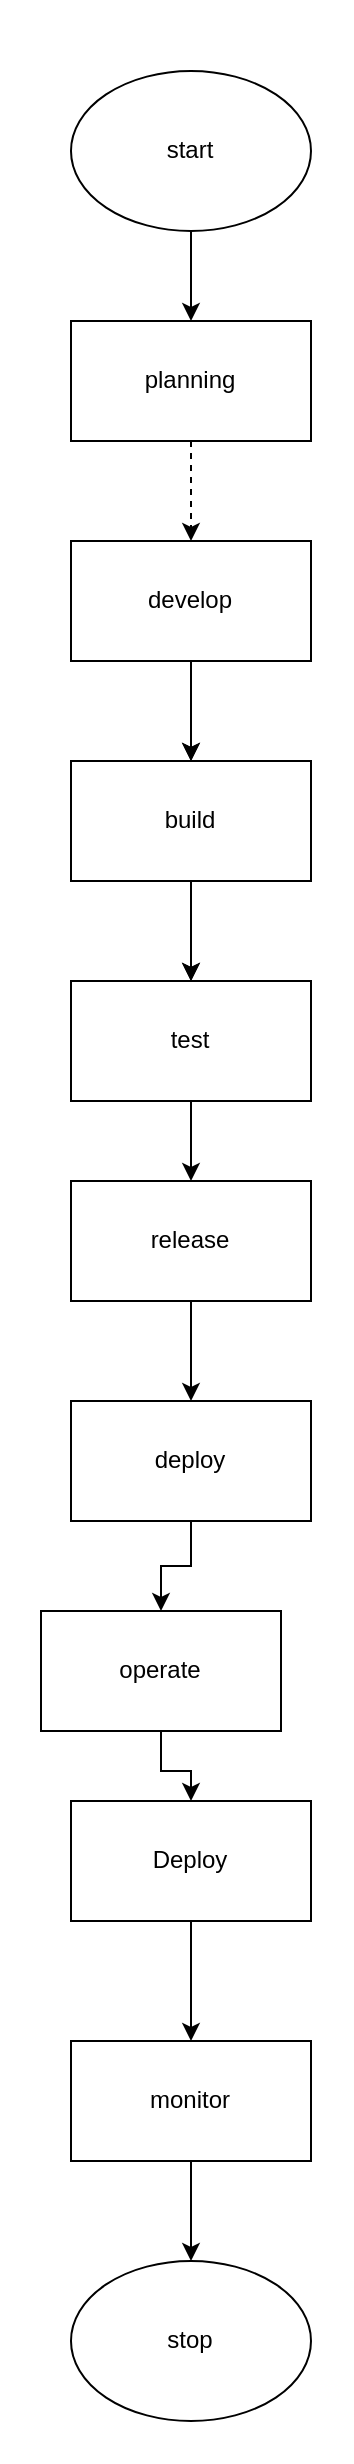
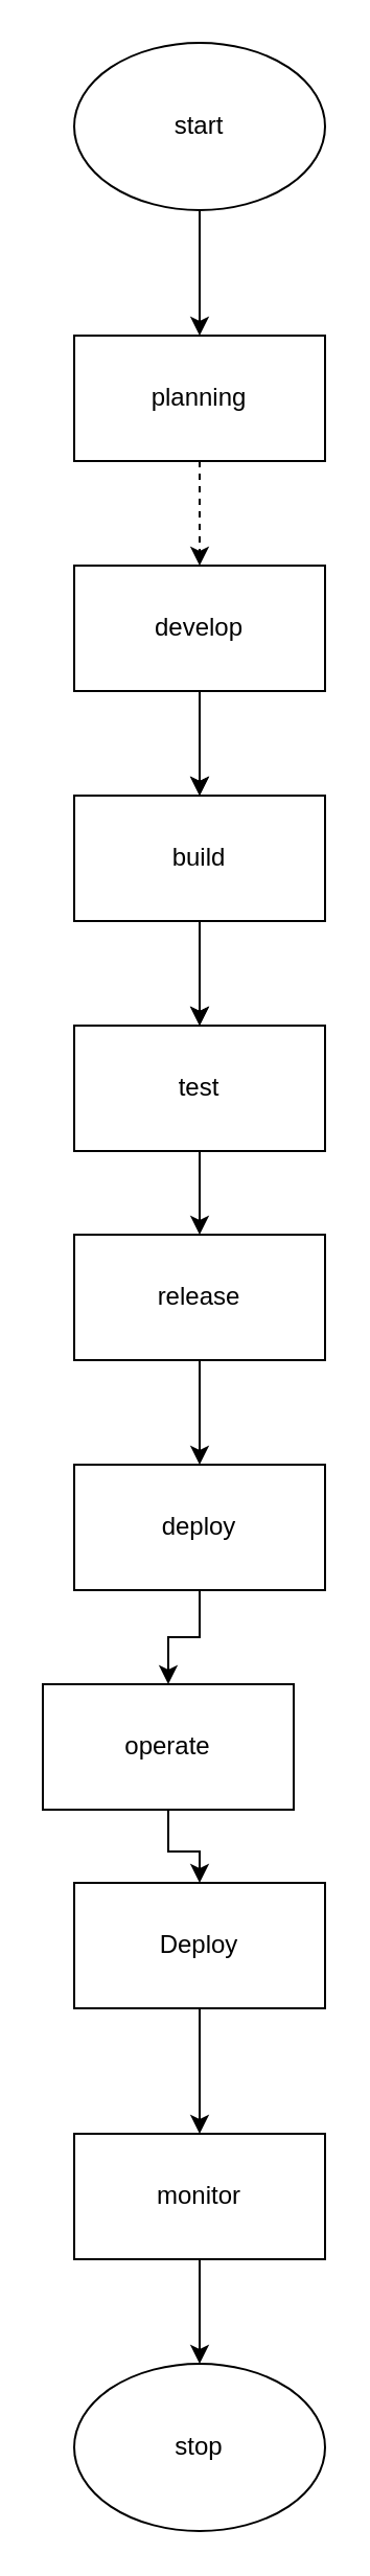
  <mxCell id="0" />
  <mxCell id="1" parent="0" />
  <mxCell id="2" value="" style="edgeStyle=orthogonalEdgeStyle;rounded=0;orthogonalLoop=1;jettySize=auto;html=1;" edge="1" parent="1" source="3" target="5"><mxGeometry relative="1" as="geometry" /></mxCell>
- <mxCell id="3" value="start" style="ellipse;whiteSpace=wrap;html=1;" vertex="1" parent="1"><mxGeometry x="35" y="35" width="120" height="80" as="geometry" /></mxCell>
+ <mxCell id="3" value="start" style="ellipse;whiteSpace=wrap;html=1;" vertex="1" parent="1"><mxGeometry x="35" y="20" width="120" height="80" as="geometry" /></mxCell>
  <mxCell id="4" value="" style="endArrow=none;html=1;rounded=0;" edge="1" parent="1"><mxGeometry width="50" height="50" relative="1" as="geometry"><mxPoint x="115" y="1170" as="sourcePoint" /><mxPoint x="115" y="1170" as="targetPoint" /><Array as="points"><mxPoint x="115" y="1140" /></Array></mxGeometry></mxCell>
  <mxCell id="5" value="planning" style="rounded=0;whiteSpace=wrap;html=1;" vertex="1" parent="1"><mxGeometry x="35" y="160" width="120" height="60" as="geometry" /></mxCell>
  <mxCell id="6" value="" style="edgeStyle=orthogonalEdgeStyle;rounded=0;orthogonalLoop=1;jettySize=auto;html=1;" edge="1" parent="1" source="21" target="23"><mxGeometry relative="1" as="geometry" /></mxCell>
  <mxCell id="7" value="" style="edgeStyle=orthogonalEdgeStyle;rounded=0;orthogonalLoop=1;jettySize=auto;html=1;" edge="1" parent="1" source="23" target="25"><mxGeometry relative="1" as="geometry" /></mxCell>
  <mxCell id="8" value="" style="edgeStyle=orthogonalEdgeStyle;rounded=0;orthogonalLoop=1;jettySize=auto;html=1;" edge="1" parent="1" source="25" target="10"><mxGeometry relative="1" as="geometry" /></mxCell>
  <mxCell id="9" value="" style="edgeStyle=orthogonalEdgeStyle;rounded=0;orthogonalLoop=1;jettySize=auto;html=1;" edge="1" parent="1" source="10" target="12"><mxGeometry relative="1" as="geometry" /></mxCell>
  <mxCell id="10" value="release" style="rounded=0;whiteSpace=wrap;html=1;" vertex="1" parent="1"><mxGeometry x="35" y="590" width="120" height="60" as="geometry" /></mxCell>
  <mxCell id="11" value="" style="edgeStyle=orthogonalEdgeStyle;rounded=0;orthogonalLoop=1;jettySize=auto;html=1;" edge="1" parent="1" source="12" target="14"><mxGeometry relative="1" as="geometry" /></mxCell>
  <mxCell id="12" value="deploy" style="rounded=0;whiteSpace=wrap;html=1;" vertex="1" parent="1"><mxGeometry x="35" y="700" width="120" height="60" as="geometry" /></mxCell>
  <mxCell id="13" value="" style="edgeStyle=orthogonalEdgeStyle;rounded=0;orthogonalLoop=1;jettySize=auto;html=1;" edge="1" parent="1" source="14" target="16"><mxGeometry relative="1" as="geometry" /></mxCell>
  <mxCell id="14" value="operate" style="rounded=0;whiteSpace=wrap;html=1;" vertex="1" parent="1"><mxGeometry x="20" y="805" width="120" height="60" as="geometry" /></mxCell>
  <mxCell id="15" value="" style="edgeStyle=orthogonalEdgeStyle;rounded=0;orthogonalLoop=1;jettySize=auto;html=1;" edge="1" parent="1" source="16" target="18"><mxGeometry relative="1" as="geometry" /></mxCell>
  <mxCell id="16" value="Deploy" style="rounded=0;whiteSpace=wrap;html=1;" vertex="1" parent="1"><mxGeometry x="35" y="900" width="120" height="60" as="geometry" /></mxCell>
  <mxCell id="17" value="" style="edgeStyle=orthogonalEdgeStyle;rounded=0;orthogonalLoop=1;jettySize=auto;html=1;" edge="1" parent="1" source="18" target="19"><mxGeometry relative="1" as="geometry" /></mxCell>
  <mxCell id="18" value="monitor" style="rounded=0;whiteSpace=wrap;html=1;" vertex="1" parent="1"><mxGeometry x="35" y="1020" width="120" height="60" as="geometry" /></mxCell>
  <mxCell id="19" value="stop" style="ellipse;whiteSpace=wrap;html=1;" vertex="1" parent="1"><mxGeometry x="35" y="1130" width="120" height="80" as="geometry" /></mxCell>
  <mxCell id="20" value="" style="edgeStyle=orthogonalEdgeStyle;rounded=0;orthogonalLoop=1;jettySize=auto;html=1;exitX=0.5;exitY=1;exitDx=0;exitDy=0;dashed=1;" edge="1" parent="1" source="5" target="21"><mxGeometry relative="1" as="geometry"><mxPoint x="115" y="1260" as="targetPoint" /><mxPoint x="140" y="870" as="sourcePoint" /></mxGeometry></mxCell>
  <mxCell id="21" value="develop" style="rounded=0;whiteSpace=wrap;html=1;" vertex="1" parent="1"><mxGeometry x="35" y="270" width="120" height="60" as="geometry" /></mxCell>
  <mxCell id="22" value="" style="edgeStyle=orthogonalEdgeStyle;rounded=0;orthogonalLoop=1;jettySize=auto;html=1;exitX=0.5;exitY=1;exitDx=0;exitDy=0;" edge="1" parent="1" source="21" target="23"><mxGeometry relative="1" as="geometry"><mxPoint x="115" y="1260" as="targetPoint" /><mxPoint x="95" y="330" as="sourcePoint" /></mxGeometry></mxCell>
  <mxCell id="23" value="build" style="rounded=0;whiteSpace=wrap;html=1;" vertex="1" parent="1"><mxGeometry x="35" y="380" width="120" height="60" as="geometry" /></mxCell>
  <mxCell id="24" value="" style="edgeStyle=orthogonalEdgeStyle;rounded=0;orthogonalLoop=1;jettySize=auto;html=1;exitX=0.5;exitY=1;exitDx=0;exitDy=0;" edge="1" parent="1" source="23" target="25"><mxGeometry relative="1" as="geometry"><mxPoint x="115" y="1260" as="targetPoint" /><mxPoint x="95" y="440" as="sourcePoint" /></mxGeometry></mxCell>
  <mxCell id="25" value="test" style="rounded=0;whiteSpace=wrap;html=1;" vertex="1" parent="1"><mxGeometry x="35" y="490" width="120" height="60" as="geometry" /></mxCell>
